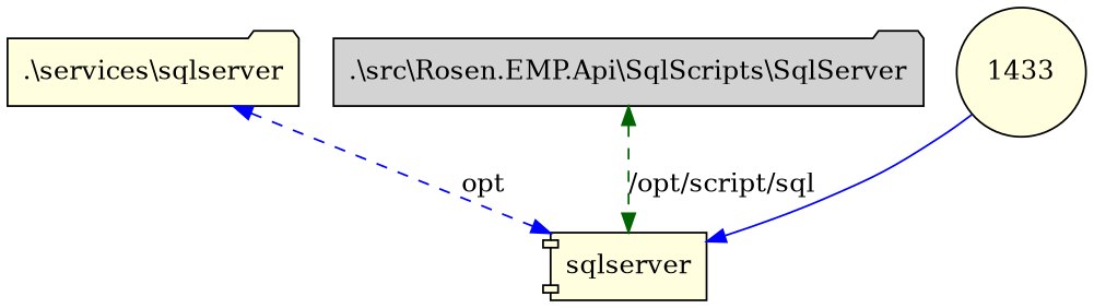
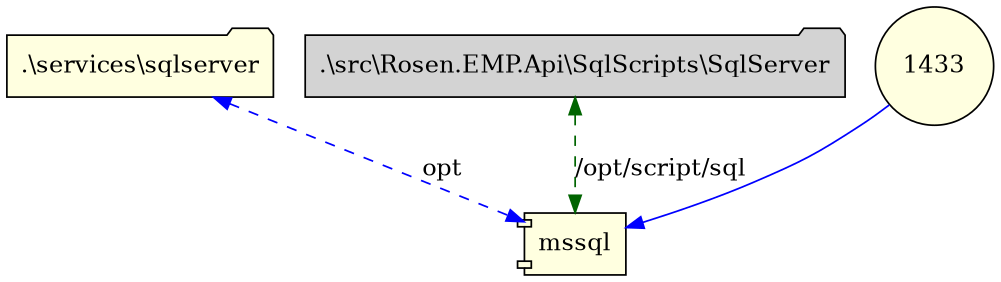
  digraph {
    bgcolor="#ffffff"
    node [shape=folder style=filled fillcolor=lightyellow]
    edge [dir=both style=dashed color=blue]
-   mssql [shape=component label=sqlserver]
+   mssql [shape=component]
    ".\\services\\sqlserver"
    ".\\src\\Rosen.EMP.Api\\SqlScripts\\SqlServer" [fillcolor=lightgrey]
    1433 [shape=circle]
    ".\\services\\sqlserver" -> mssql [label=opt]
    ".\\src\\Rosen.EMP.Api\\SqlScripts\\SqlServer" -> mssql [label="/opt/script/sql" color=darkgreen]
    1433 -> mssql [style=solid dir=""]
  }
